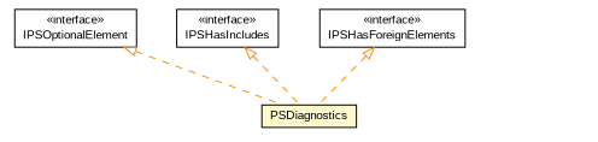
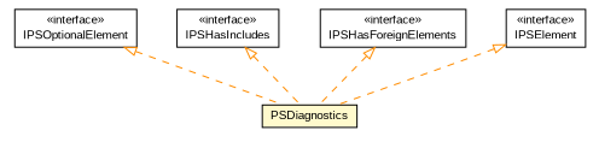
  digraph {
    nodesep=0.25
    ranksep=0.5
    node [fontcolor=black fontname=arial fontsize=10.0 shape=plaintext]
    edge [arrowtail=empty color=darkorange dir=back fontname=arial fontsize=10 headport=p labelfontname=arial labelfontsize=10 style=dashed tailport=p]
    n1 [label=<<table title="com.helger.schematron.pure.model.PSDiagnostics" border="0" cellborder="1" cellspacing="0" cellpadding="2" port="p" bgcolor="lemonChiffon" href="./PSDiagnostics.html"> 		<tr><td><table border="0" cellspacing="0" cellpadding="1"> <tr><td align="center" balign="center"> PSDiagnostics </td></tr> 		</table></td></tr> 		</table>>]
    n2 [label=<<table title="com.helger.schematron.pure.model.IPSOptionalElement" border="0" cellborder="1" cellspacing="0" cellpadding="2" port="p" href="./IPSOptionalElement.html"> 		<tr><td><table border="0" cellspacing="0" cellpadding="1"> <tr><td align="center" balign="center"> &#171;interface&#187; </td></tr> <tr><td align="center" balign="center"> IPSOptionalElement </td></tr> 		</table></td></tr> 		</table>>]
    n3 [label=<<table title="com.helger.schematron.pure.model.IPSHasIncludes" border="0" cellborder="1" cellspacing="0" cellpadding="2" port="p" href="./IPSHasIncludes.html"> 		<tr><td><table border="0" cellspacing="0" cellpadding="1"> <tr><td align="center" balign="center"> &#171;interface&#187; </td></tr> <tr><td align="center" balign="center"> IPSHasIncludes </td></tr> 		</table></td></tr> 		</table>>]
    n4 [label=<<table title="com.helger.schematron.pure.model.IPSHasForeignElements" border="0" cellborder="1" cellspacing="0" cellpadding="2" port="p" href="./IPSHasForeignElements.html"> 		<tr><td><table border="0" cellspacing="0" cellpadding="1"> <tr><td align="center" balign="center"> &#171;interface&#187; </td></tr> <tr><td align="center" balign="center"> IPSHasForeignElements </td></tr> 		</table></td></tr> 		</table>>]
+   n5 [label=<<table title="com.helger.schematron.pure.model.IPSElement" border="0" cellborder="1" cellspacing="0" cellpadding="2" port="p" href="./IPSElement.html"> 		<tr><td><table border="0" cellspacing="0" cellpadding="1"> <tr><td align="center" balign="center"> &#171;interface&#187; </td></tr> <tr><td align="center" balign="center"> IPSElement </td></tr> 		</table></td></tr> 		</table>>]
    n2 -> n1
    n3 -> n1
    n4 -> n1
+   n5 -> n1
  }
